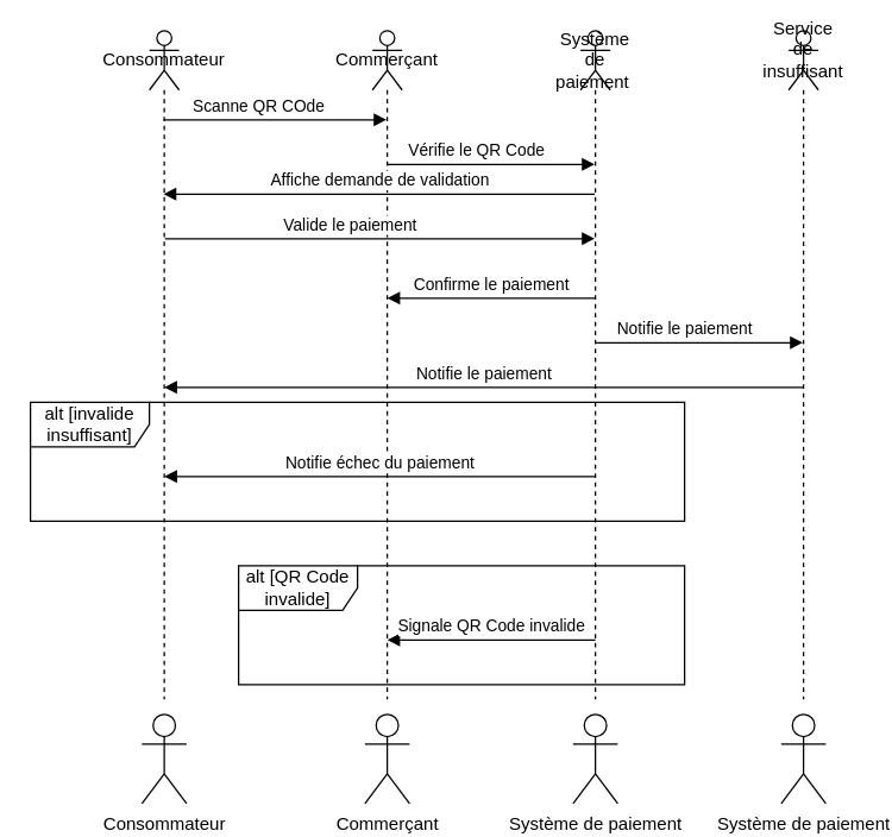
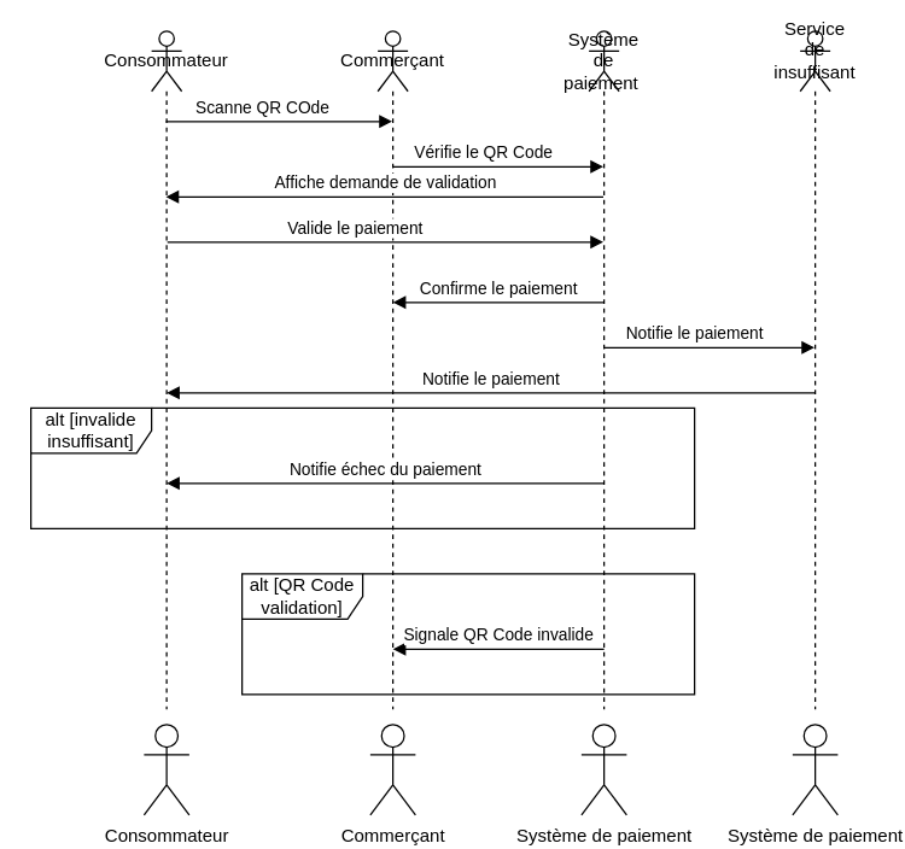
  <mxCell id="0" />
  <mxCell id="1" parent="0" />
  <mxCell id="2" value="Consommateur" style="shape=umlLifeline;perimeter=lifelinePerimeter;whiteSpace=wrap;html=1;container=1;dropTarget=0;collapsible=0;recursiveResize=0;outlineConnect=0;portConstraint=eastwest;newEdgeStyle={&quot;curved&quot;:0,&quot;rounded&quot;:0};participant=umlActor;" vertex="1" parent="1"><mxGeometry x="100" y="20" width="20" height="450" as="geometry" /></mxCell>
  <mxCell id="3" value="Commerçant" style="shape=umlLifeline;perimeter=lifelinePerimeter;whiteSpace=wrap;html=1;container=1;dropTarget=0;collapsible=0;recursiveResize=0;outlineConnect=0;portConstraint=eastwest;newEdgeStyle={&quot;curved&quot;:0,&quot;rounded&quot;:0};participant=umlActor;" vertex="1" parent="1"><mxGeometry x="250" y="20" width="20" height="450" as="geometry" /></mxCell>
  <mxCell id="4" value="Système de paiement&amp;nbsp;" style="shape=umlLifeline;perimeter=lifelinePerimeter;whiteSpace=wrap;html=1;container=1;dropTarget=0;collapsible=0;recursiveResize=0;outlineConnect=0;portConstraint=eastwest;newEdgeStyle={&quot;curved&quot;:0,&quot;rounded&quot;:0};participant=umlActor;" vertex="1" parent="1"><mxGeometry x="390" y="20" width="20" height="450" as="geometry" /></mxCell>
  <mxCell id="5" value="Service de insuffisant&lt;div&gt;&lt;br&gt;&lt;/div&gt;" style="shape=umlLifeline;perimeter=lifelinePerimeter;whiteSpace=wrap;html=1;container=1;dropTarget=0;collapsible=0;recursiveResize=0;outlineConnect=0;portConstraint=eastwest;newEdgeStyle={&quot;curved&quot;:0,&quot;rounded&quot;:0};participant=umlActor;" vertex="1" parent="1"><mxGeometry x="530" y="20" width="20" height="450" as="geometry" /></mxCell>
  <mxCell id="6" value="Scanne QR COde&amp;nbsp;" style="html=1;verticalAlign=bottom;endArrow=block;curved=0;rounded=0;" edge="1" parent="1" source="2"><mxGeometry x="-0.14" width="80" relative="1" as="geometry"><mxPoint x="120" y="80" as="sourcePoint" /><mxPoint x="259.5" y="80" as="targetPoint" /><mxPoint as="offset" /></mxGeometry></mxCell>
  <mxCell id="7" value="Vérifie le QR Code" style="html=1;verticalAlign=bottom;endArrow=block;curved=0;rounded=0;" edge="1" parent="1"><mxGeometry x="-0.14" width="80" relative="1" as="geometry"><mxPoint x="260" y="110" as="sourcePoint" /><mxPoint x="399.5" y="110" as="targetPoint" /><mxPoint as="offset" /></mxGeometry></mxCell>
  <mxCell id="8" value="Affiche demande de validation" style="html=1;verticalAlign=bottom;endArrow=block;curved=0;rounded=0;" edge="1" parent="1"><mxGeometry width="80" relative="1" as="geometry"><mxPoint x="399.5" y="130" as="sourcePoint" /><mxPoint x="109.5" y="130" as="targetPoint" /><mxPoint as="offset" /></mxGeometry></mxCell>
  <mxCell id="9" value="Valide le paiement" style="html=1;verticalAlign=bottom;endArrow=block;curved=0;rounded=0;" edge="1" parent="1" target="4"><mxGeometry x="-0.14" width="80" relative="1" as="geometry"><mxPoint x="110.5" y="160" as="sourcePoint" /><mxPoint x="250" y="160" as="targetPoint" /><mxPoint as="offset" /></mxGeometry></mxCell>
  <mxCell id="10" value="Confirme le paiement" style="html=1;verticalAlign=bottom;endArrow=block;curved=0;rounded=0;" edge="1" parent="1"><mxGeometry width="80" relative="1" as="geometry"><mxPoint x="400" y="200" as="sourcePoint" /><mxPoint x="260" y="200" as="targetPoint" /><mxPoint as="offset" /></mxGeometry></mxCell>
  <mxCell id="11" value="Notifie le paiement" style="html=1;verticalAlign=bottom;endArrow=block;curved=0;rounded=0;" edge="1" parent="1"><mxGeometry x="-0.14" width="80" relative="1" as="geometry"><mxPoint x="400" y="230" as="sourcePoint" /><mxPoint x="539.5" y="230" as="targetPoint" /><mxPoint as="offset" /></mxGeometry></mxCell>
  <mxCell id="12" value="Notifie le paiement" style="html=1;verticalAlign=bottom;endArrow=block;curved=0;rounded=0;" edge="1" parent="1" source="5"><mxGeometry width="80" relative="1" as="geometry"><mxPoint x="400" y="260" as="sourcePoint" /><mxPoint x="110" y="260" as="targetPoint" /><mxPoint as="offset" /></mxGeometry></mxCell>
  <mxCell id="13" value="alt [invalide insuffisant]" style="shape=umlFrame;whiteSpace=wrap;html=1;pointerEvents=0;width=80;height=30;" vertex="1" parent="1"><mxGeometry y="270" width="440" height="80" as="geometry" x="20" /></mxCell>
  <mxCell id="14" value="Notifie échec du paiement" style="html=1;verticalAlign=bottom;endArrow=block;curved=0;rounded=0;" edge="1" parent="1"><mxGeometry width="80" relative="1" as="geometry"><mxPoint x="400" y="320" as="sourcePoint" /><mxPoint x="110" y="320" as="targetPoint" /><mxPoint as="offset" /></mxGeometry></mxCell>
- <mxCell id="15" value="alt [QR Code invalide]" style="shape=umlFrame;whiteSpace=wrap;html=1;pointerEvents=0;width=80;height=30;" vertex="1" parent="1"><mxGeometry x="160" y="380" width="300" height="80" as="geometry" /></mxCell>
+ <mxCell id="15" value="alt [QR Code validation]" style="shape=umlFrame;whiteSpace=wrap;html=1;pointerEvents=0;width=80;height=30;" vertex="1" parent="1"><mxGeometry x="160" y="380" width="300" height="80" as="geometry" /></mxCell>
  <mxCell id="16" value="Signale QR Code invalide" style="html=1;verticalAlign=bottom;endArrow=block;curved=0;rounded=0;" edge="1" parent="1"><mxGeometry width="80" relative="1" as="geometry"><mxPoint x="400" y="430" as="sourcePoint" /><mxPoint x="260" y="430" as="targetPoint" /><mxPoint as="offset" /></mxGeometry></mxCell>
  <mxCell id="17" value="Consommateur" style="shape=umlActor;verticalLabelPosition=bottom;verticalAlign=top;html=1;" vertex="1" parent="1"><mxGeometry x="95" y="480" width="30" height="60" as="geometry" /></mxCell>
  <mxCell id="18" value="Commerçant" style="shape=umlActor;verticalLabelPosition=bottom;verticalAlign=top;html=1;" vertex="1" parent="1"><mxGeometry x="245" y="480" width="30" height="60" as="geometry" /></mxCell>
  <mxCell id="19" value="Système de paiement" style="shape=umlActor;verticalLabelPosition=bottom;verticalAlign=top;html=1;" vertex="1" parent="1"><mxGeometry x="385" y="480" width="30" height="60" as="geometry" /></mxCell>
  <mxCell id="20" value="Système de paiement" style="shape=umlActor;verticalLabelPosition=bottom;verticalAlign=top;html=1;" vertex="1" parent="1"><mxGeometry x="525" y="480" width="30" height="60" as="geometry" /></mxCell>
